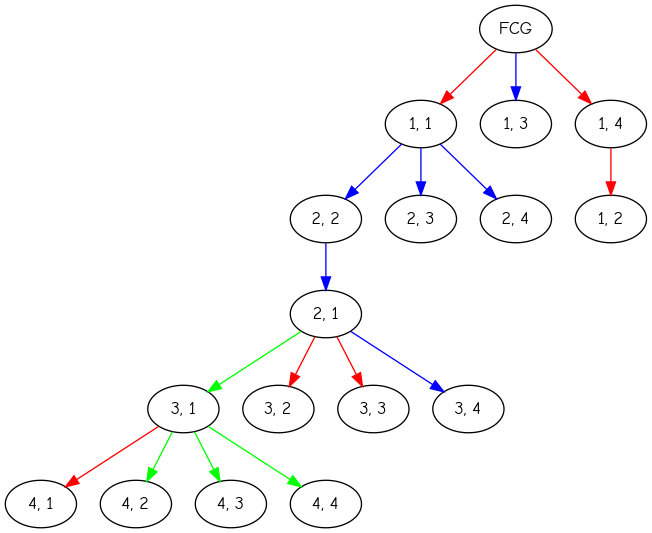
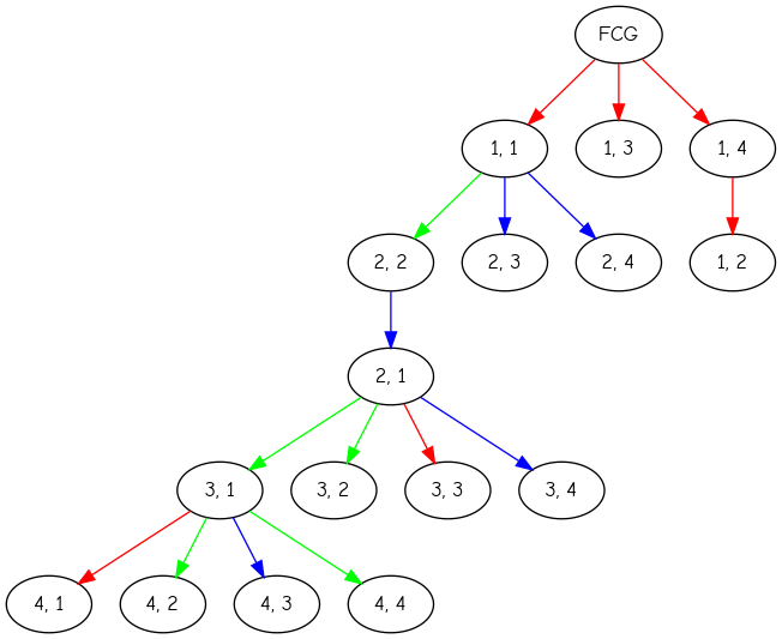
  digraph {
    fontname="Comic Neue"
    node [fontname="Comic Neue"]
    edge [color=red fontname="Comic Neue"]
    FCG
    "1, 1"
    "1, 3"
    "1, 4"
    "2, 2"
    "2, 3"
    "2, 4"
    "1, 2"
    "2, 1"
    "3, 1"
    "3, 2"
    "3, 3"
    "3, 4"
    "4, 1"
    "4, 2"
    "4, 3"
    "4, 4"
    FCG -> "1, 1"
-   FCG -> "1, 3" [color=blue]
+   FCG -> "1, 3"
    FCG -> "1, 4"
-   "1, 1" -> "2, 2" [color=blue]
+   "1, 1" -> "2, 2" [color=green]
    "1, 1" -> "2, 3" [color=blue]
    "1, 1" -> "2, 4" [color=blue]
    "1, 4" -> "1, 2"
    "2, 2" -> "2, 1" [color=blue]
    "2, 1" -> "3, 1" [color=green]
-   "2, 1" -> "3, 2"
+   "2, 1" -> "3, 2" [color=green]
    "2, 1" -> "3, 3"
    "2, 1" -> "3, 4" [color=blue]
    "3, 1" -> "4, 1"
    "3, 1" -> "4, 2" [color=green]
-   "3, 1" -> "4, 3" [color=green]
+   "3, 1" -> "4, 3" [color=blue]
    "3, 1" -> "4, 4" [color=green]
  }
